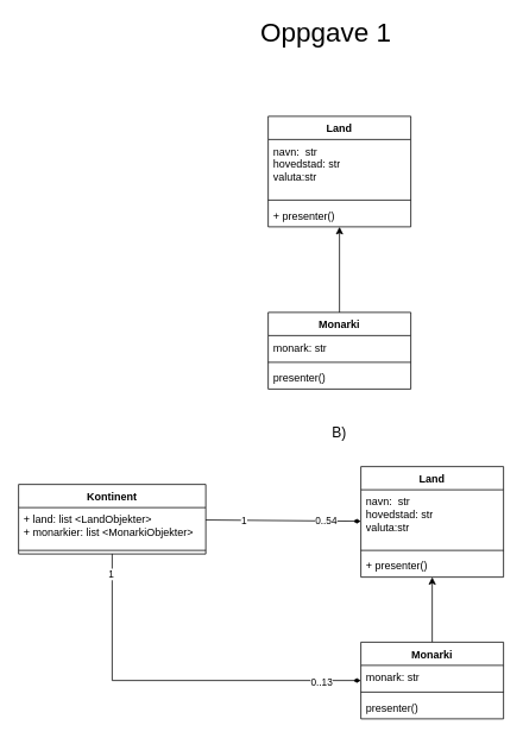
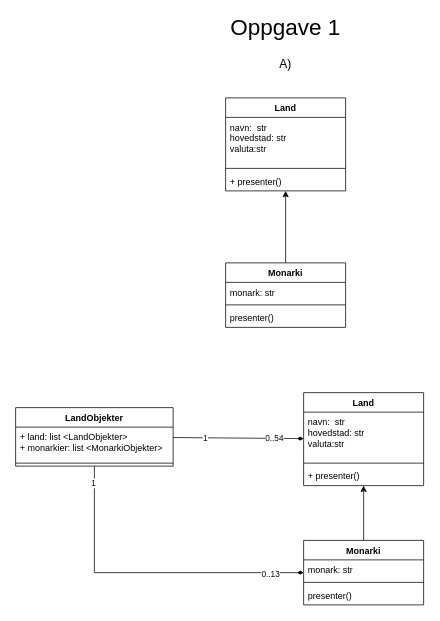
  <mxCell id="0" />
  <mxCell id="1" parent="0" />
  <mxCell id="2" value="Land" style="swimlane;fontStyle=1;align=center;verticalAlign=top;childLayout=stackLayout;horizontal=1;startSize=26;horizontalStack=0;resizeParent=1;resizeParentMax=0;resizeLast=0;collapsible=1;marginBottom=0;whiteSpace=wrap;html=1;" vertex="1" parent="1"><mxGeometry x="300" y="130" width="160" height="124" as="geometry" /></mxCell>
  <mxCell id="3" value="navn:&amp;nbsp; str&lt;br&gt;hovedstad: str&lt;br&gt;valuta:str" style="text;strokeColor=none;fillColor=none;align=left;verticalAlign=top;spacingLeft=4;spacingRight=4;overflow=hidden;rotatable=0;points=[[0,0.5],[1,0.5]];portConstraint=eastwest;whiteSpace=wrap;html=1;" vertex="1" parent="2"><mxGeometry y="26" width="160" height="64" as="geometry" /></mxCell>
  <mxCell id="4" value="" style="line;strokeWidth=1;fillColor=none;align=left;verticalAlign=middle;spacingTop=-1;spacingLeft=3;spacingRight=3;rotatable=0;labelPosition=right;points=[];portConstraint=eastwest;strokeColor=inherit;" vertex="1" parent="2"><mxGeometry y="90" width="160" height="8" as="geometry" /></mxCell>
  <mxCell id="5" value="+ presenter()" style="text;strokeColor=none;fillColor=none;align=left;verticalAlign=top;spacingLeft=4;spacingRight=4;overflow=hidden;rotatable=0;points=[[0,0.5],[1,0.5]];portConstraint=eastwest;whiteSpace=wrap;html=1;" vertex="1" parent="2"><mxGeometry y="98" width="160" height="26" as="geometry" /></mxCell>
  <mxCell id="6" style="edgeStyle=orthogonalEdgeStyle;rounded=0;orthogonalLoop=1;jettySize=auto;html=1;" edge="1" parent="1" source="7" target="2"><mxGeometry relative="1" as="geometry" /></mxCell>
  <mxCell id="7" value="Monarki" style="swimlane;fontStyle=1;align=center;verticalAlign=top;childLayout=stackLayout;horizontal=1;startSize=26;horizontalStack=0;resizeParent=1;resizeParentMax=0;resizeLast=0;collapsible=1;marginBottom=0;whiteSpace=wrap;html=1;" vertex="1" parent="1"><mxGeometry x="300" y="350" width="160" height="86" as="geometry" /></mxCell>
  <mxCell id="8" value="monark: str" style="text;strokeColor=none;fillColor=none;align=left;verticalAlign=top;spacingLeft=4;spacingRight=4;overflow=hidden;rotatable=0;points=[[0,0.5],[1,0.5]];portConstraint=eastwest;whiteSpace=wrap;html=1;" vertex="1" parent="7"><mxGeometry y="26" width="160" height="26" as="geometry" /></mxCell>
  <mxCell id="9" value="" style="line;strokeWidth=1;fillColor=none;align=left;verticalAlign=middle;spacingTop=-1;spacingLeft=3;spacingRight=3;rotatable=0;labelPosition=right;points=[];portConstraint=eastwest;strokeColor=inherit;" vertex="1" parent="7"><mxGeometry y="52" width="160" height="8" as="geometry" /></mxCell>
  <mxCell id="10" value="presenter()" style="text;strokeColor=none;fillColor=none;align=left;verticalAlign=top;spacingLeft=4;spacingRight=4;overflow=hidden;rotatable=0;points=[[0,0.5],[1,0.5]];portConstraint=eastwest;whiteSpace=wrap;html=1;" vertex="1" parent="7"><mxGeometry y="60" width="160" height="26" as="geometry" /></mxCell>
- <mxCell id="11" value="Oppgave 1" style="text;html=1;strokeColor=none;fillColor=none;align=center;verticalAlign=middle;whiteSpace=wrap;rounded=0;fontSize=30;" vertex="1" parent="1"><mxGeometry x="280" y="20" width="170" height="30" as="geometry" /></mxCell>
- <mxCell id="13" value="B)" style="text;html=1;strokeColor=none;fillColor=none;align=center;verticalAlign=middle;whiteSpace=wrap;rounded=0;fontSize=16;" vertex="1" parent="1"><mxGeometry x="320" y="470" width="120" height="30" as="geometry" /></mxCell>
+ <mxCell id="11" value="Oppgave 1" style="text;html=1;strokeColor=none;fillColor=none;align=center;verticalAlign=middle;whiteSpace=wrap;rounded=0;fontSize=30;" vertex="1" parent="1"><mxGeometry x="295" y="20" width="170" height="30" as="geometry" /></mxCell>
+ <mxCell id="12" value="A)" style="text;html=1;strokeColor=none;fillColor=none;align=center;verticalAlign=middle;whiteSpace=wrap;rounded=0;fontSize=16;" vertex="1" parent="1"><mxGeometry x="320" y="70" width="120" height="30" as="geometry" /></mxCell>
  <mxCell id="14" style="rounded=0;orthogonalLoop=1;jettySize=auto;html=1;endArrow=none;endFill=0;startArrow=diamondThin;startFill=1;" edge="1" parent="1" source="17" target="29"><mxGeometry relative="1" as="geometry" /></mxCell>
  <mxCell id="15" value="1" style="edgeLabel;html=1;align=center;verticalAlign=middle;resizable=0;points=[];" vertex="1" connectable="0" parent="14"><mxGeometry x="0.512" relative="1" as="geometry"><mxPoint as="offset" /></mxGeometry></mxCell>
  <mxCell id="16" value="0..54" style="edgeLabel;html=1;align=center;verticalAlign=middle;resizable=0;points=[];" vertex="1" connectable="0" parent="14"><mxGeometry x="-0.54" relative="1" as="geometry"><mxPoint as="offset" /></mxGeometry></mxCell>
  <mxCell id="17" value="Land" style="swimlane;fontStyle=1;align=center;verticalAlign=top;childLayout=stackLayout;horizontal=1;startSize=26;horizontalStack=0;resizeParent=1;resizeParentMax=0;resizeLast=0;collapsible=1;marginBottom=0;whiteSpace=wrap;html=1;" vertex="1" parent="1"><mxGeometry x="404" y="523" width="160" height="124" as="geometry" /></mxCell>
  <mxCell id="18" value="navn:&amp;nbsp; str&lt;br&gt;hovedstad: str&lt;br&gt;valuta:str" style="text;strokeColor=none;fillColor=none;align=left;verticalAlign=top;spacingLeft=4;spacingRight=4;overflow=hidden;rotatable=0;points=[[0,0.5],[1,0.5]];portConstraint=eastwest;whiteSpace=wrap;html=1;" vertex="1" parent="17"><mxGeometry y="26" width="160" height="64" as="geometry" /></mxCell>
  <mxCell id="19" value="" style="line;strokeWidth=1;fillColor=none;align=left;verticalAlign=middle;spacingTop=-1;spacingLeft=3;spacingRight=3;rotatable=0;labelPosition=right;points=[];portConstraint=eastwest;strokeColor=inherit;" vertex="1" parent="17"><mxGeometry y="90" width="160" height="8" as="geometry" /></mxCell>
  <mxCell id="20" value="+ presenter()" style="text;strokeColor=none;fillColor=none;align=left;verticalAlign=top;spacingLeft=4;spacingRight=4;overflow=hidden;rotatable=0;points=[[0,0.5],[1,0.5]];portConstraint=eastwest;whiteSpace=wrap;html=1;" vertex="1" parent="17"><mxGeometry y="98" width="160" height="26" as="geometry" /></mxCell>
  <mxCell id="21" style="edgeStyle=orthogonalEdgeStyle;rounded=0;orthogonalLoop=1;jettySize=auto;html=1;" edge="1" parent="1" source="25" target="17"><mxGeometry relative="1" as="geometry" /></mxCell>
  <mxCell id="22" style="edgeStyle=orthogonalEdgeStyle;rounded=0;orthogonalLoop=1;jettySize=auto;html=1;endArrow=none;endFill=0;startArrow=diamondThin;startFill=1;" edge="1" parent="1" source="25" target="29"><mxGeometry relative="1" as="geometry" /></mxCell>
  <mxCell id="23" value="1" style="edgeLabel;html=1;align=center;verticalAlign=middle;resizable=0;points=[];" vertex="1" connectable="0" parent="22"><mxGeometry x="0.897" y="2" relative="1" as="geometry"><mxPoint as="offset" /></mxGeometry></mxCell>
  <mxCell id="24" value="0..13" style="edgeLabel;html=1;align=center;verticalAlign=middle;resizable=0;points=[];" vertex="1" connectable="0" parent="22"><mxGeometry x="-0.786" y="1" relative="1" as="geometry"><mxPoint as="offset" /></mxGeometry></mxCell>
  <mxCell id="25" value="Monarki" style="swimlane;fontStyle=1;align=center;verticalAlign=top;childLayout=stackLayout;horizontal=1;startSize=26;horizontalStack=0;resizeParent=1;resizeParentMax=0;resizeLast=0;collapsible=1;marginBottom=0;whiteSpace=wrap;html=1;" vertex="1" parent="1"><mxGeometry x="404" y="720" width="160" height="86" as="geometry" /></mxCell>
  <mxCell id="26" value="monark: str" style="text;strokeColor=none;fillColor=none;align=left;verticalAlign=top;spacingLeft=4;spacingRight=4;overflow=hidden;rotatable=0;points=[[0,0.5],[1,0.5]];portConstraint=eastwest;whiteSpace=wrap;html=1;" vertex="1" parent="25"><mxGeometry y="26" width="160" height="26" as="geometry" /></mxCell>
  <mxCell id="27" value="" style="line;strokeWidth=1;fillColor=none;align=left;verticalAlign=middle;spacingTop=-1;spacingLeft=3;spacingRight=3;rotatable=0;labelPosition=right;points=[];portConstraint=eastwest;strokeColor=inherit;" vertex="1" parent="25"><mxGeometry y="52" width="160" height="8" as="geometry" /></mxCell>
  <mxCell id="28" value="presenter()" style="text;strokeColor=none;fillColor=none;align=left;verticalAlign=top;spacingLeft=4;spacingRight=4;overflow=hidden;rotatable=0;points=[[0,0.5],[1,0.5]];portConstraint=eastwest;whiteSpace=wrap;html=1;" vertex="1" parent="25"><mxGeometry y="60" width="160" height="26" as="geometry" /></mxCell>
- <mxCell id="29" value="Kontinent" style="swimlane;fontStyle=1;align=center;verticalAlign=top;childLayout=stackLayout;horizontal=1;startSize=26;horizontalStack=0;resizeParent=1;resizeParentMax=0;resizeLast=0;collapsible=1;marginBottom=0;whiteSpace=wrap;html=1;" vertex="1" parent="1"><mxGeometry x="20" y="543" width="210" height="78" as="geometry" /></mxCell>
+ <mxCell id="29" value="LandObjekter" style="swimlane;fontStyle=1;align=center;verticalAlign=top;childLayout=stackLayout;horizontal=1;startSize=26;horizontalStack=0;resizeParent=1;resizeParentMax=0;resizeLast=0;collapsible=1;marginBottom=0;whiteSpace=wrap;html=1;" vertex="1" parent="1"><mxGeometry x="20" y="543" width="210" height="78" as="geometry" /></mxCell>
  <mxCell id="30" value="+ land: list &amp;lt;LandObjekter&amp;gt;&lt;br&gt;+ monarkier: list &amp;lt;MonarkiObjekter&amp;gt;" style="text;strokeColor=none;fillColor=none;align=left;verticalAlign=top;spacingLeft=4;spacingRight=4;overflow=hidden;rotatable=0;points=[[0,0.5],[1,0.5]];portConstraint=eastwest;whiteSpace=wrap;html=1;" vertex="1" parent="29"><mxGeometry y="26" width="210" height="44" as="geometry" /></mxCell>
  <mxCell id="31" value="" style="line;strokeWidth=1;fillColor=none;align=left;verticalAlign=middle;spacingTop=-1;spacingLeft=3;spacingRight=3;rotatable=0;labelPosition=right;points=[];portConstraint=eastwest;strokeColor=inherit;" vertex="1" parent="29"><mxGeometry y="70" width="210" height="8" as="geometry" /></mxCell>
